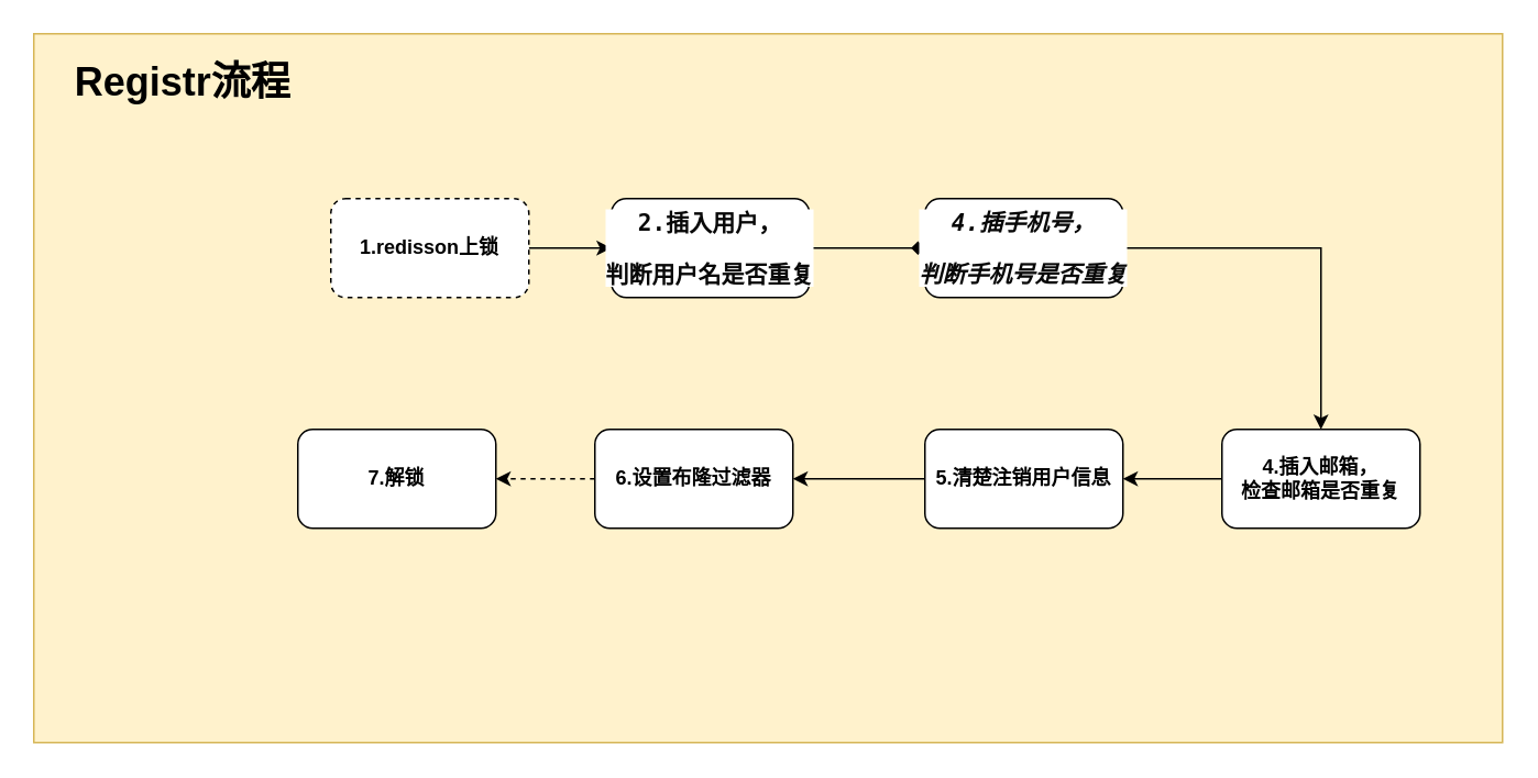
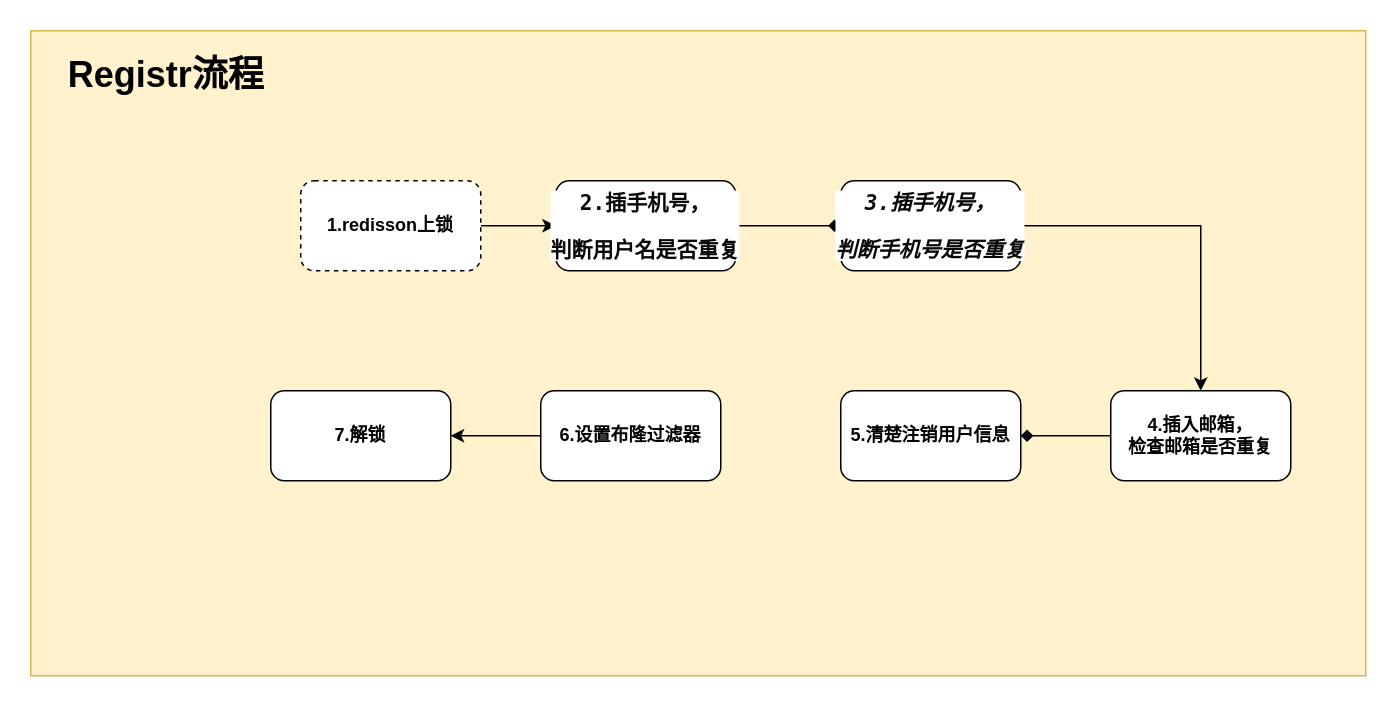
  <mxCell id="0" />
  <mxCell id="1" parent="0" />
  <mxCell id="2" value="" style="rounded=0;whiteSpace=wrap;html=1;fillColor=#fff2cc;strokeColor=#d6b656;fontStyle=1" parent="1" vertex="1"><mxGeometry x="20" y="20" width="890" height="430" as="geometry" /></mxCell>
  <mxCell id="3" value="Registr流程" style="text;strokeColor=none;fillColor=none;html=1;fontSize=24;fontStyle=1;verticalAlign=middle;align=center;" parent="1" vertex="1"><mxGeometry x="60" y="30" width="100" height="40" as="geometry" /></mxCell>
  <mxCell id="4" value="" style="edgeStyle=orthogonalEdgeStyle;rounded=0;orthogonalLoop=1;jettySize=auto;html=1;fontStyle=1" edge="1" parent="1" source="5" target="7"><mxGeometry relative="1" as="geometry" /></mxCell>
  <mxCell id="5" value="1.redisson上锁" style="rounded=1;whiteSpace=wrap;html=1;fontStyle=1;dashed=1;" vertex="1" parent="1"><mxGeometry x="200" y="120" width="120" height="60" as="geometry" /></mxCell>
  <mxCell id="6" value="" style="edgeStyle=orthogonalEdgeStyle;rounded=0;orthogonalLoop=1;jettySize=auto;html=1;endArrow=diamond;" edge="1" parent="1" source="7" target="9"><mxGeometry relative="1" as="geometry" /></mxCell>
- <mxCell id="7" value="&lt;div style=&quot;background-color: rgb(255, 255, 255);&quot;&gt;&lt;pre style=&quot;font-family: &amp;quot;JetBrains Mono&amp;quot;, monospace; font-size: 10.5pt;&quot;&gt;&lt;font color=&quot;#080808&quot;&gt;2.插入用户，&lt;/font&gt;&lt;/pre&gt;&lt;pre style=&quot;font-family: &amp;quot;JetBrains Mono&amp;quot;, monospace; font-size: 10.5pt;&quot;&gt;&lt;font color=&quot;#080808&quot;&gt;判断用户名是否重复&lt;/font&gt;&lt;/pre&gt;&lt;/div&gt;" style="rounded=1;whiteSpace=wrap;html=1;fontStyle=1" vertex="1" parent="1"><mxGeometry x="370" y="120" width="120" height="60" as="geometry" /></mxCell>
+ <mxCell id="7" value="&lt;div style=&quot;background-color: rgb(255, 255, 255);&quot;&gt;&lt;pre style=&quot;font-family: &amp;quot;JetBrains Mono&amp;quot;, monospace; font-size: 10.5pt;&quot;&gt;&lt;font color=&quot;#080808&quot;&gt;2.插手机号，&lt;/font&gt;&lt;/pre&gt;&lt;pre style=&quot;font-family: &amp;quot;JetBrains Mono&amp;quot;, monospace; font-size: 10.5pt;&quot;&gt;&lt;font color=&quot;#080808&quot;&gt;判断用户名是否重复&lt;/font&gt;&lt;/pre&gt;&lt;/div&gt;" style="rounded=1;whiteSpace=wrap;html=1;fontStyle=1" vertex="1" parent="1"><mxGeometry x="370" y="120" width="120" height="60" as="geometry" /></mxCell>
  <mxCell id="8" value="" style="edgeStyle=orthogonalEdgeStyle;rounded=0;orthogonalLoop=1;jettySize=auto;html=1;" edge="1" parent="1" source="9" target="11"><mxGeometry relative="1" as="geometry" /></mxCell>
- <mxCell id="9" value="&lt;div style=&quot;background-color: rgb(255, 255, 255);&quot;&gt;&lt;pre style=&quot;font-family: &amp;quot;JetBrains Mono&amp;quot;, monospace; font-size: 10.5pt;&quot;&gt;&lt;font color=&quot;#080808&quot;&gt;&lt;i&gt;4.插手机号，&lt;/i&gt;&lt;/font&gt;&lt;/pre&gt;&lt;pre style=&quot;font-family: &amp;quot;JetBrains Mono&amp;quot;, monospace; font-size: 10.5pt;&quot;&gt;&lt;font color=&quot;#080808&quot;&gt;&lt;i&gt;判断手机号是否重复&lt;/i&gt;&lt;/font&gt;&lt;/pre&gt;&lt;/div&gt;" style="whiteSpace=wrap;html=1;rounded=1;fontStyle=1;" vertex="1" parent="1"><mxGeometry x="560" y="120" width="120" height="60" as="geometry" /></mxCell>
- <mxCell id="10" value="" style="edgeStyle=orthogonalEdgeStyle;rounded=0;orthogonalLoop=1;jettySize=auto;html=1;" edge="1" parent="1" source="11" target="13"><mxGeometry relative="1" as="geometry" /></mxCell>
+ <mxCell id="9" value="&lt;div style=&quot;background-color: rgb(255, 255, 255);&quot;&gt;&lt;pre style=&quot;font-family: &amp;quot;JetBrains Mono&amp;quot;, monospace; font-size: 10.5pt;&quot;&gt;&lt;font color=&quot;#080808&quot;&gt;&lt;i&gt;3.插手机号，&lt;/i&gt;&lt;/font&gt;&lt;/pre&gt;&lt;pre style=&quot;font-family: &amp;quot;JetBrains Mono&amp;quot;, monospace; font-size: 10.5pt;&quot;&gt;&lt;font color=&quot;#080808&quot;&gt;&lt;i&gt;判断手机号是否重复&lt;/i&gt;&lt;/font&gt;&lt;/pre&gt;&lt;/div&gt;" style="whiteSpace=wrap;html=1;rounded=1;fontStyle=1;" vertex="1" parent="1"><mxGeometry x="560" y="120" width="120" height="60" as="geometry" /></mxCell>
+ <mxCell id="10" value="" style="edgeStyle=orthogonalEdgeStyle;rounded=0;orthogonalLoop=1;jettySize=auto;html=1;endArrow=diamond;" edge="1" parent="1" source="11" target="13"><mxGeometry relative="1" as="geometry" /></mxCell>
  <mxCell id="11" value="4.插入邮箱，&lt;br&gt;检查邮箱是否重复" style="whiteSpace=wrap;html=1;rounded=1;fontStyle=1;" vertex="1" parent="1"><mxGeometry x="740" y="260" width="120" height="60" as="geometry" /></mxCell>
- <mxCell id="12" value="" style="edgeStyle=orthogonalEdgeStyle;rounded=0;orthogonalLoop=1;jettySize=auto;html=1;" edge="1" parent="1" source="13" target="15"><mxGeometry relative="1" as="geometry" /></mxCell>
  <mxCell id="13" value="5.清楚注销用户信息" style="whiteSpace=wrap;html=1;rounded=1;fontStyle=1;" vertex="1" parent="1"><mxGeometry x="560" y="260" width="120" height="60" as="geometry" /></mxCell>
- <mxCell id="14" value="" style="edgeStyle=orthogonalEdgeStyle;rounded=0;orthogonalLoop=1;jettySize=auto;html=1;dashed=1;" edge="1" parent="1" source="15" target="16"><mxGeometry relative="1" as="geometry" /></mxCell>
+ <mxCell id="14" value="" style="edgeStyle=orthogonalEdgeStyle;rounded=0;orthogonalLoop=1;jettySize=auto;html=1;" edge="1" parent="1" source="15" target="16"><mxGeometry relative="1" as="geometry" /></mxCell>
  <mxCell id="15" value="6.设置布隆过滤器" style="whiteSpace=wrap;html=1;rounded=1;fontStyle=1;" vertex="1" parent="1"><mxGeometry x="360" y="260" width="120" height="60" as="geometry" /></mxCell>
  <mxCell id="16" value="7.解锁" style="whiteSpace=wrap;html=1;rounded=1;fontStyle=1;" vertex="1" parent="1"><mxGeometry x="180" y="260" width="120" height="60" as="geometry" /></mxCell>
